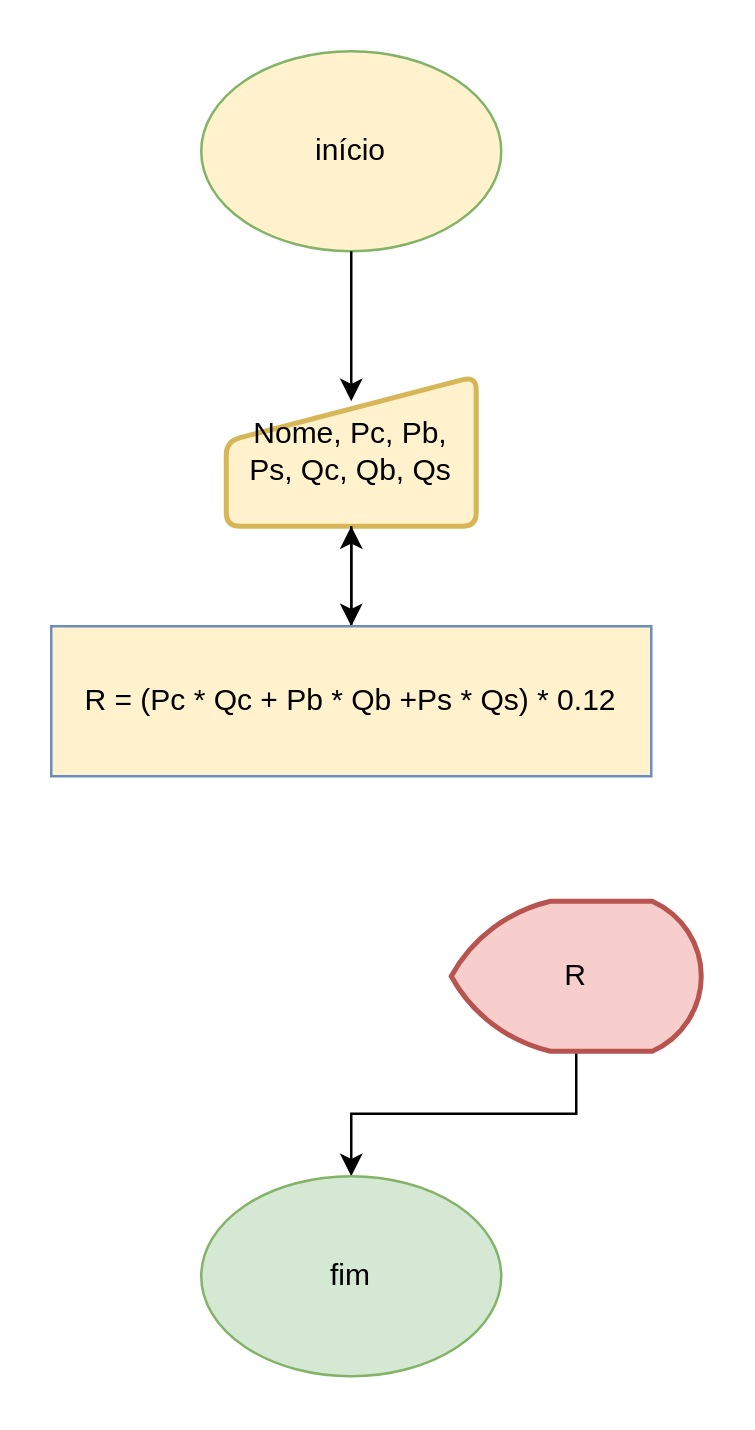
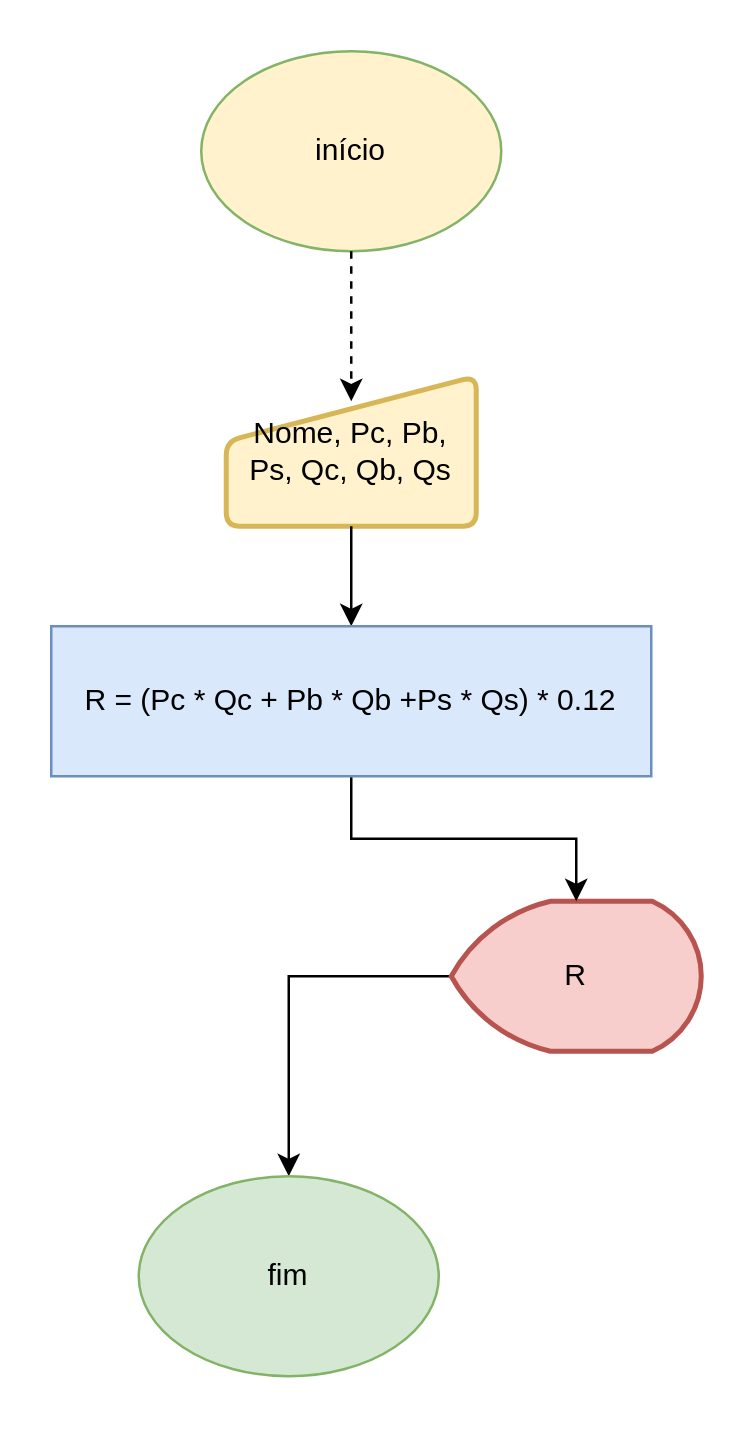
  <mxCell id="0" />
  <mxCell id="1" parent="0" />
  <mxCell id="2" value="início" style="ellipse;whiteSpace=wrap;html=1;fillColor=#fff2cc;strokeColor=#82b366;" parent="1" vertex="1"><mxGeometry x="80" y="20" width="120" height="80" as="geometry" /></mxCell>
  <mxCell id="3" style="edgeStyle=orthogonalEdgeStyle;rounded=0;orthogonalLoop=1;jettySize=auto;html=1;" parent="1" edge="1"><mxGeometry relative="1" as="geometry"><mxPoint x="130" y="440" as="sourcePoint" /></mxGeometry></mxCell>
  <mxCell id="4" value="não" style="edgeStyle=orthogonalEdgeStyle;rounded=0;orthogonalLoop=1;jettySize=auto;html=1;entryX=0;entryY=0.5;entryDx=0;entryDy=0;" parent="1" edge="1"><mxGeometry relative="1" as="geometry"><Array as="points"><mxPoint x="250" y="510" /><mxPoint x="250" y="195" /></Array><mxPoint x="280" y="195" as="targetPoint" /></mxGeometry></mxCell>
  <mxCell id="5" value="Nome, Pc, Pb, Ps, Qc, Qb, Qs" style="html=1;strokeWidth=2;shape=manualInput;whiteSpace=wrap;rounded=1;size=26;arcSize=11;fillColor=#fff2cc;strokeColor=#d6b656;" vertex="1" parent="1"><mxGeometry x="90" y="150" width="100" height="60" as="geometry" /></mxCell>
- <mxCell id="6" style="edgeStyle=orthogonalEdgeStyle;rounded=0;orthogonalLoop=1;jettySize=auto;html=1;entryX=0.5;entryY=0.167;entryDx=0;entryDy=0;entryPerimeter=0;" edge="1" parent="1" source="2" target="5"><mxGeometry relative="1" as="geometry" /></mxCell>
+ <mxCell id="6" style="edgeStyle=orthogonalEdgeStyle;rounded=0;orthogonalLoop=1;jettySize=auto;html=1;entryX=0.5;entryY=0.167;entryDx=0;entryDy=0;entryPerimeter=0;dashed=1;" edge="1" parent="1" source="2" target="5"><mxGeometry relative="1" as="geometry" /></mxCell>
  <mxCell id="7" value="" style="edgeStyle=orthogonalEdgeStyle;rounded=0;orthogonalLoop=1;jettySize=auto;html=1;" edge="1" parent="1" source="8" target="9"><mxGeometry relative="1" as="geometry" /></mxCell>
  <mxCell id="8" value="R" style="strokeWidth=2;html=1;shape=mxgraph.flowchart.display;whiteSpace=wrap;fillColor=#f8cecc;strokeColor=#b85450;" vertex="1" parent="1"><mxGeometry x="180" y="360" width="100" height="60" as="geometry" /></mxCell>
- <mxCell id="9" value="fim" style="ellipse;whiteSpace=wrap;html=1;fillColor=#d5e8d4;strokeColor=#82b366;" vertex="1" parent="1"><mxGeometry x="80" y="470" width="120" height="80" as="geometry" /></mxCell>
+ <mxCell id="9" value="fim" style="ellipse;whiteSpace=wrap;html=1;fillColor=#d5e8d4;strokeColor=#82b366;" vertex="1" parent="1"><mxGeometry x="55" y="470" width="120" height="80" as="geometry" /></mxCell>
  <mxCell id="10" style="edgeStyle=orthogonalEdgeStyle;rounded=0;orthogonalLoop=1;jettySize=auto;html=1;entryX=0.5;entryY=0;entryDx=0;entryDy=0;entryPerimeter=0;" edge="1" parent="1" source="5"><mxGeometry relative="1" as="geometry"><mxPoint x="140" y="250" as="targetPoint" /></mxGeometry></mxCell>
- <mxCell id="11" value="" style="edgeStyle=orthogonalEdgeStyle;rounded=0;orthogonalLoop=1;jettySize=auto;html=1;" edge="1" parent="1" source="12" target="5"><mxGeometry relative="1" as="geometry" /></mxCell>
- <mxCell id="12" value="R = (Pc * Qc + Pb * Qb +Ps * Qs) * 0.12" style="rounded=0;whiteSpace=wrap;html=1;fillColor=#fff2cc;strokeColor=#6c8ebf;" vertex="1" parent="1"><mxGeometry x="20" y="250" width="240" height="60" as="geometry" /></mxCell>
+ <mxCell id="11" value="" style="edgeStyle=orthogonalEdgeStyle;rounded=0;orthogonalLoop=1;jettySize=auto;html=1;" edge="1" parent="1" source="12" target="8"><mxGeometry relative="1" as="geometry" /></mxCell>
+ <mxCell id="12" value="R = (Pc * Qc + Pb * Qb +Ps * Qs) * 0.12" style="rounded=0;whiteSpace=wrap;html=1;fillColor=#dae8fc;strokeColor=#6c8ebf;" vertex="1" parent="1"><mxGeometry x="20" y="250" width="240" height="60" as="geometry" /></mxCell>
